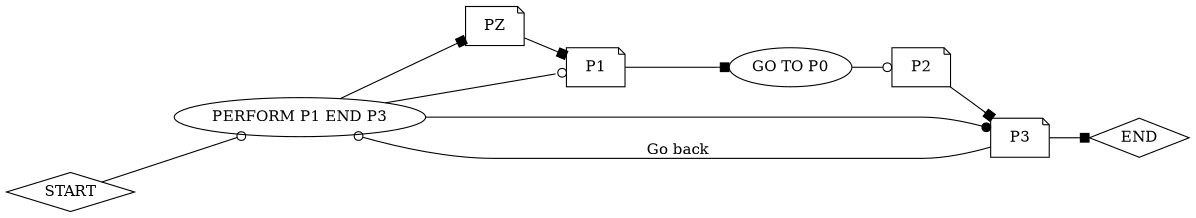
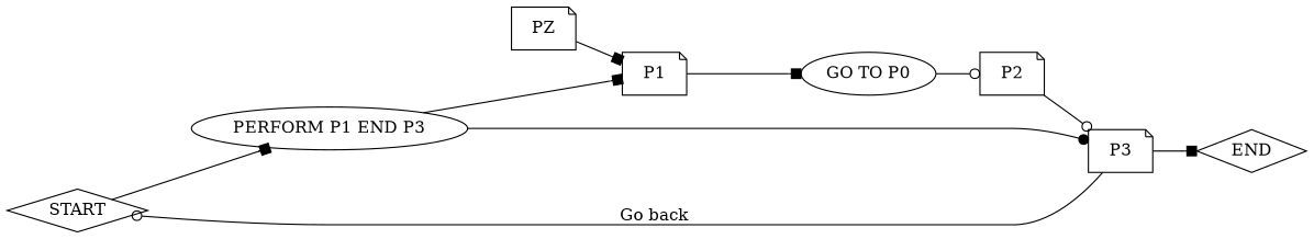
  digraph {
    rankdir=LR
    node [shape=note]
    edge [arrowhead=box]
    n1 [label=START shape=diamond]
    n2 [label="PERFORM P1 END P3" shape=ellipse]
    n3 [label=PZ]
    n4 [label=P1]
    n5 [label=P3]
    n6 [label="GO TO P0" shape=ellipse]
    n7 [label=END shape=diamond]
    n8 [label=P2]
-   n1 -> n2 [arrowhead=odot]
-   n2 -> n3
-   n2 -> n4 [arrowhead=odot]
+   n1 -> n2
+   n2 -> n4
    n2 -> n5 [arrowhead=dot]
    n3 -> n4
    n4 -> n6
-   n5 -> n2 [arrowhead=odot label="Go back"]
+   n5 -> n1 [arrowhead=odot label="Go back"]
    n5 -> n7
    n6 -> n8 [arrowhead=odot]
-   n8 -> n5
+   n8 -> n5 [arrowhead=odot]
  }
